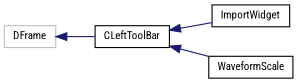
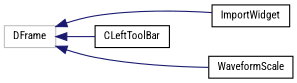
  digraph {
    fontname="Roboto Condensed"
    rankdir=LR
    node [color=black fillcolor=white fontname="Roboto Condensed" fontsize=10 shape=record style=filled]
    edge [color=midnightblue dir=back fontname="Roboto Condensed" fontsize=10 labelfontname=Helvetica labelfontsize=10 style=solid]
    n1 [color=grey75 height=0.2 label=DFrame width=0.4]
    n2 [height=0.2 label=CLeftToolBar width=0.4]
    n3 [height=0.2 label=ImportWidget width=0.4]
    n4 [height=0.2 label=WaveformScale width=0.4]
    n1 -> n2
-   n2 -> n3
-   n2 -> n4
+   n1 -> n3
+   n1 -> n4
  }
